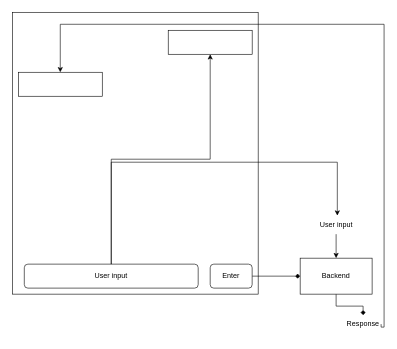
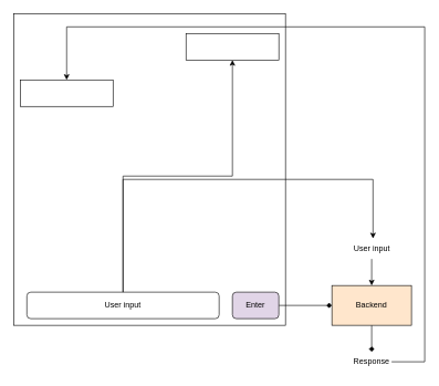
  <mxCell id="0" />
  <mxCell id="1" parent="0" />
  <mxCell id="2" value="" style="rounded=0;whiteSpace=wrap;html=1;" vertex="1" parent="1"><mxGeometry x="20" y="20" width="410" height="470" as="geometry" /></mxCell>
  <mxCell id="3" style="edgeStyle=orthogonalEdgeStyle;rounded=0;orthogonalLoop=1;jettySize=auto;html=1;entryX=0.5;entryY=1;entryDx=0;entryDy=0;" edge="1" parent="1" source="4" target="14"><mxGeometry relative="1" as="geometry" /></mxCell>
  <mxCell id="4" value="User input" style="rounded=1;whiteSpace=wrap;html=1;" vertex="1" parent="1"><mxGeometry x="40" y="440" width="290" height="40" as="geometry" /></mxCell>
  <mxCell id="5" style="edgeStyle=orthogonalEdgeStyle;rounded=0;orthogonalLoop=1;jettySize=auto;html=1;endArrow=diamond;" edge="1" parent="1" source="6" target="8"><mxGeometry relative="1" as="geometry"><mxPoint x="490" y="460" as="targetPoint" /></mxGeometry></mxCell>
- <mxCell id="6" value="Enter" style="rounded=1;whiteSpace=wrap;html=1;" vertex="1" parent="1"><mxGeometry x="350" y="440" width="70" height="40" as="geometry" /></mxCell>
+ <mxCell id="6" value="Enter" style="rounded=1;whiteSpace=wrap;html=1;fillColor=#e1d5e7;" vertex="1" parent="1"><mxGeometry x="350" y="440" width="70" height="40" as="geometry" /></mxCell>
  <mxCell id="7" style="edgeStyle=orthogonalEdgeStyle;rounded=0;orthogonalLoop=1;jettySize=auto;html=1;endArrow=diamond;" edge="1" parent="1" source="8" target="12"><mxGeometry relative="1" as="geometry"><mxPoint x="560" y="530" as="targetPoint" /></mxGeometry></mxCell>
- <mxCell id="8" value="Backend" style="rounded=0;whiteSpace=wrap;html=1;" vertex="1" parent="1"><mxGeometry x="500" y="430" width="120" height="60" as="geometry" /></mxCell>
+ <mxCell id="8" value="Backend" style="rounded=0;whiteSpace=wrap;html=1;fillColor=#ffe6cc;" vertex="1" parent="1"><mxGeometry x="500" y="430" width="120" height="60" as="geometry" /></mxCell>
  <mxCell id="9" style="edgeStyle=orthogonalEdgeStyle;rounded=0;orthogonalLoop=1;jettySize=auto;html=1;entryX=0.5;entryY=0;entryDx=0;entryDy=0;" edge="1" parent="1" source="10" target="8"><mxGeometry relative="1" as="geometry" /></mxCell>
  <mxCell id="10" value="User input" style="text;html=1;align=center;verticalAlign=middle;resizable=0;points=[];autosize=1;strokeColor=none;fillColor=none;" vertex="1" parent="1"><mxGeometry x="520" y="360" width="80" height="30" as="geometry" /></mxCell>
  <mxCell id="11" style="edgeStyle=orthogonalEdgeStyle;rounded=0;orthogonalLoop=1;jettySize=auto;html=1;entryX=0.5;entryY=0;entryDx=0;entryDy=0;exitX=1;exitY=0.5;exitDx=0;exitDy=0;" edge="1" parent="1" source="12" target="13"><mxGeometry relative="1" as="geometry"><Array as="points"><mxPoint x="640" y="545" /><mxPoint x="640" y="40" /><mxPoint x="100" y="40" /></Array></mxGeometry></mxCell>
- <mxCell id="12" value="Response" style="text;html=1;align=center;verticalAlign=middle;whiteSpace=wrap;rounded=0;" vertex="1" parent="1"><mxGeometry x="575" y="525" width="60" height="30" as="geometry" /></mxCell>
+ <mxCell id="12" value="Response" style="text;html=1;align=center;verticalAlign=middle;whiteSpace=wrap;rounded=0;" vertex="1" parent="1"><mxGeometry x="530" y="530" width="60" height="30" as="geometry" /></mxCell>
  <mxCell id="13" value="" style="rounded=0;whiteSpace=wrap;html=1;" vertex="1" parent="1"><mxGeometry x="30" y="120" width="140" height="40" as="geometry" /></mxCell>
  <mxCell id="14" value="" style="rounded=0;whiteSpace=wrap;html=1;" vertex="1" parent="1"><mxGeometry x="280" y="50" width="140" height="40" as="geometry" /></mxCell>
  <mxCell id="15" style="edgeStyle=orthogonalEdgeStyle;rounded=0;orthogonalLoop=1;jettySize=auto;html=1;entryX=0.525;entryY=-0.033;entryDx=0;entryDy=0;entryPerimeter=0;exitX=0.5;exitY=0;exitDx=0;exitDy=0;jumpStyle=arc;" edge="1" parent="1" source="4" target="10"><mxGeometry relative="1" as="geometry"><Array as="points"><mxPoint x="185" y="270" /><mxPoint x="562" y="270" /></Array></mxGeometry></mxCell>
